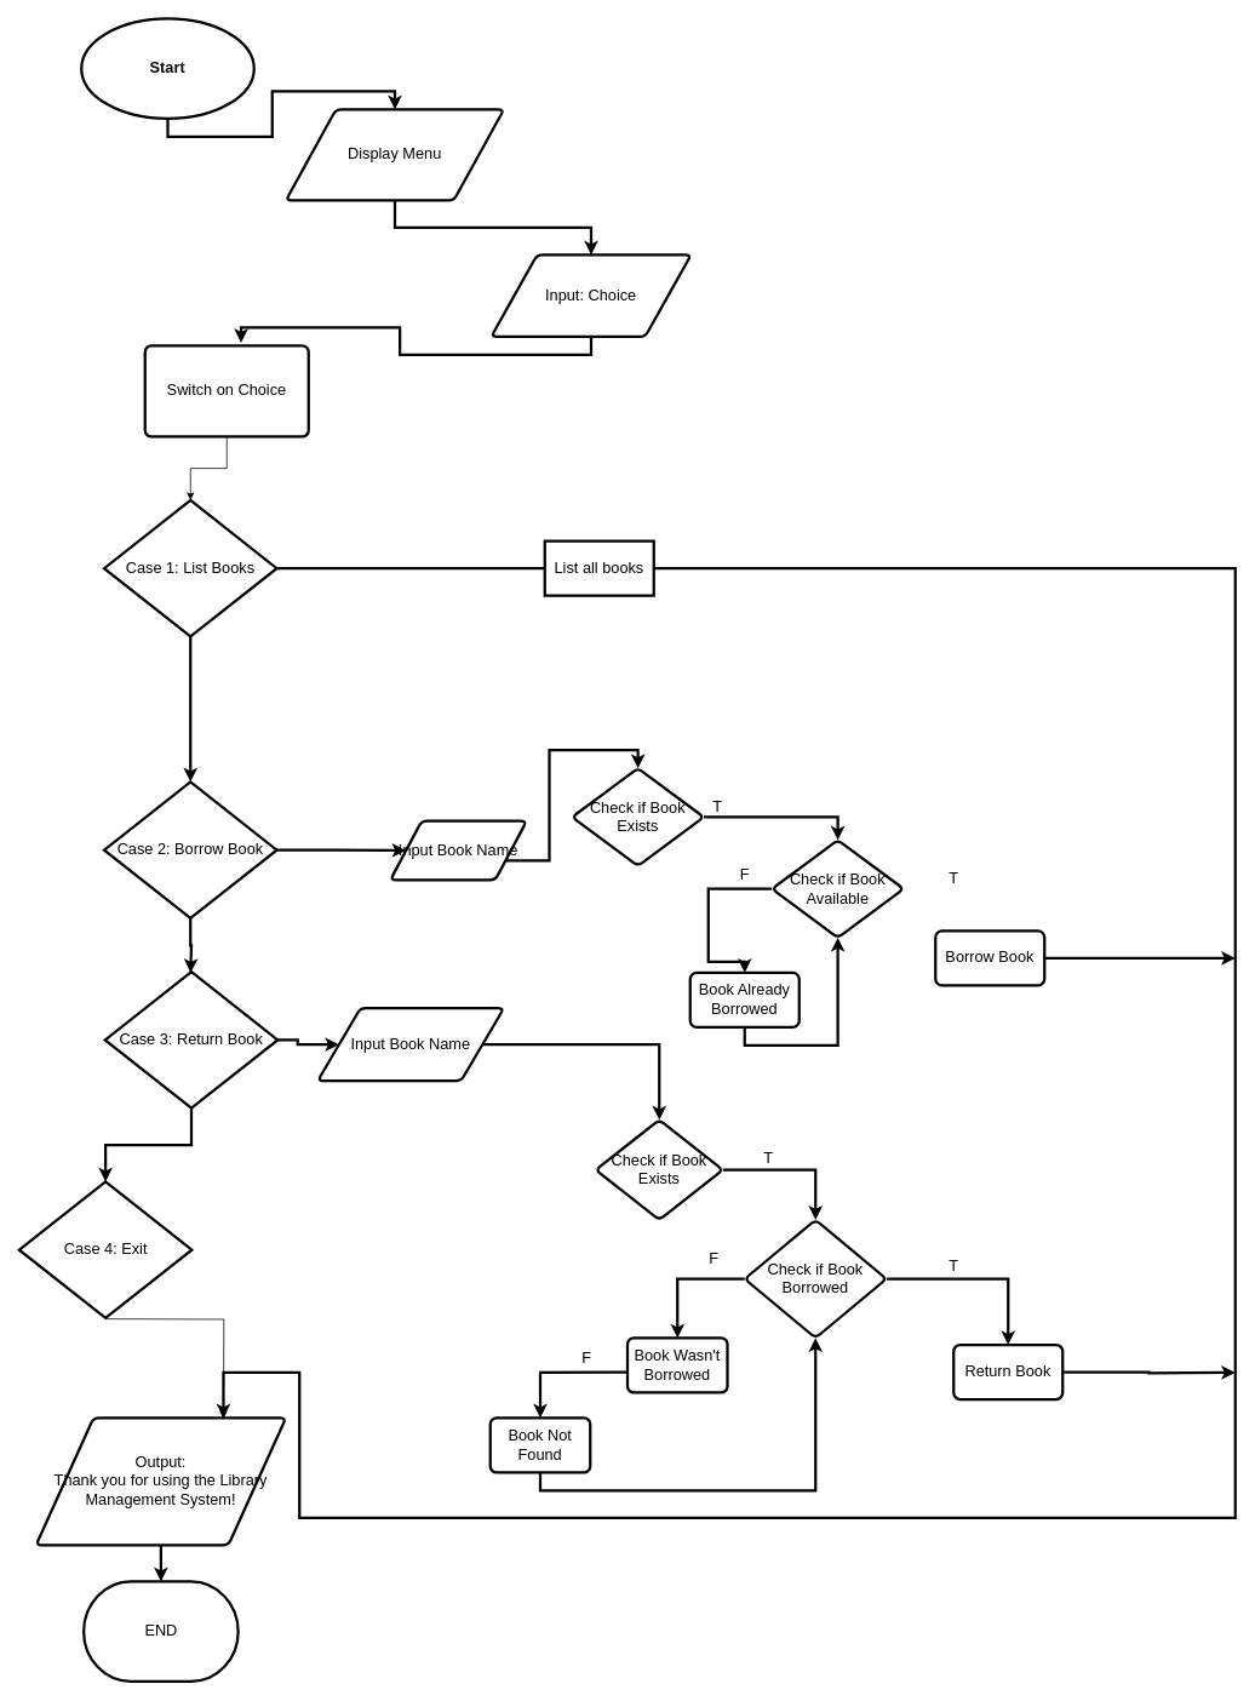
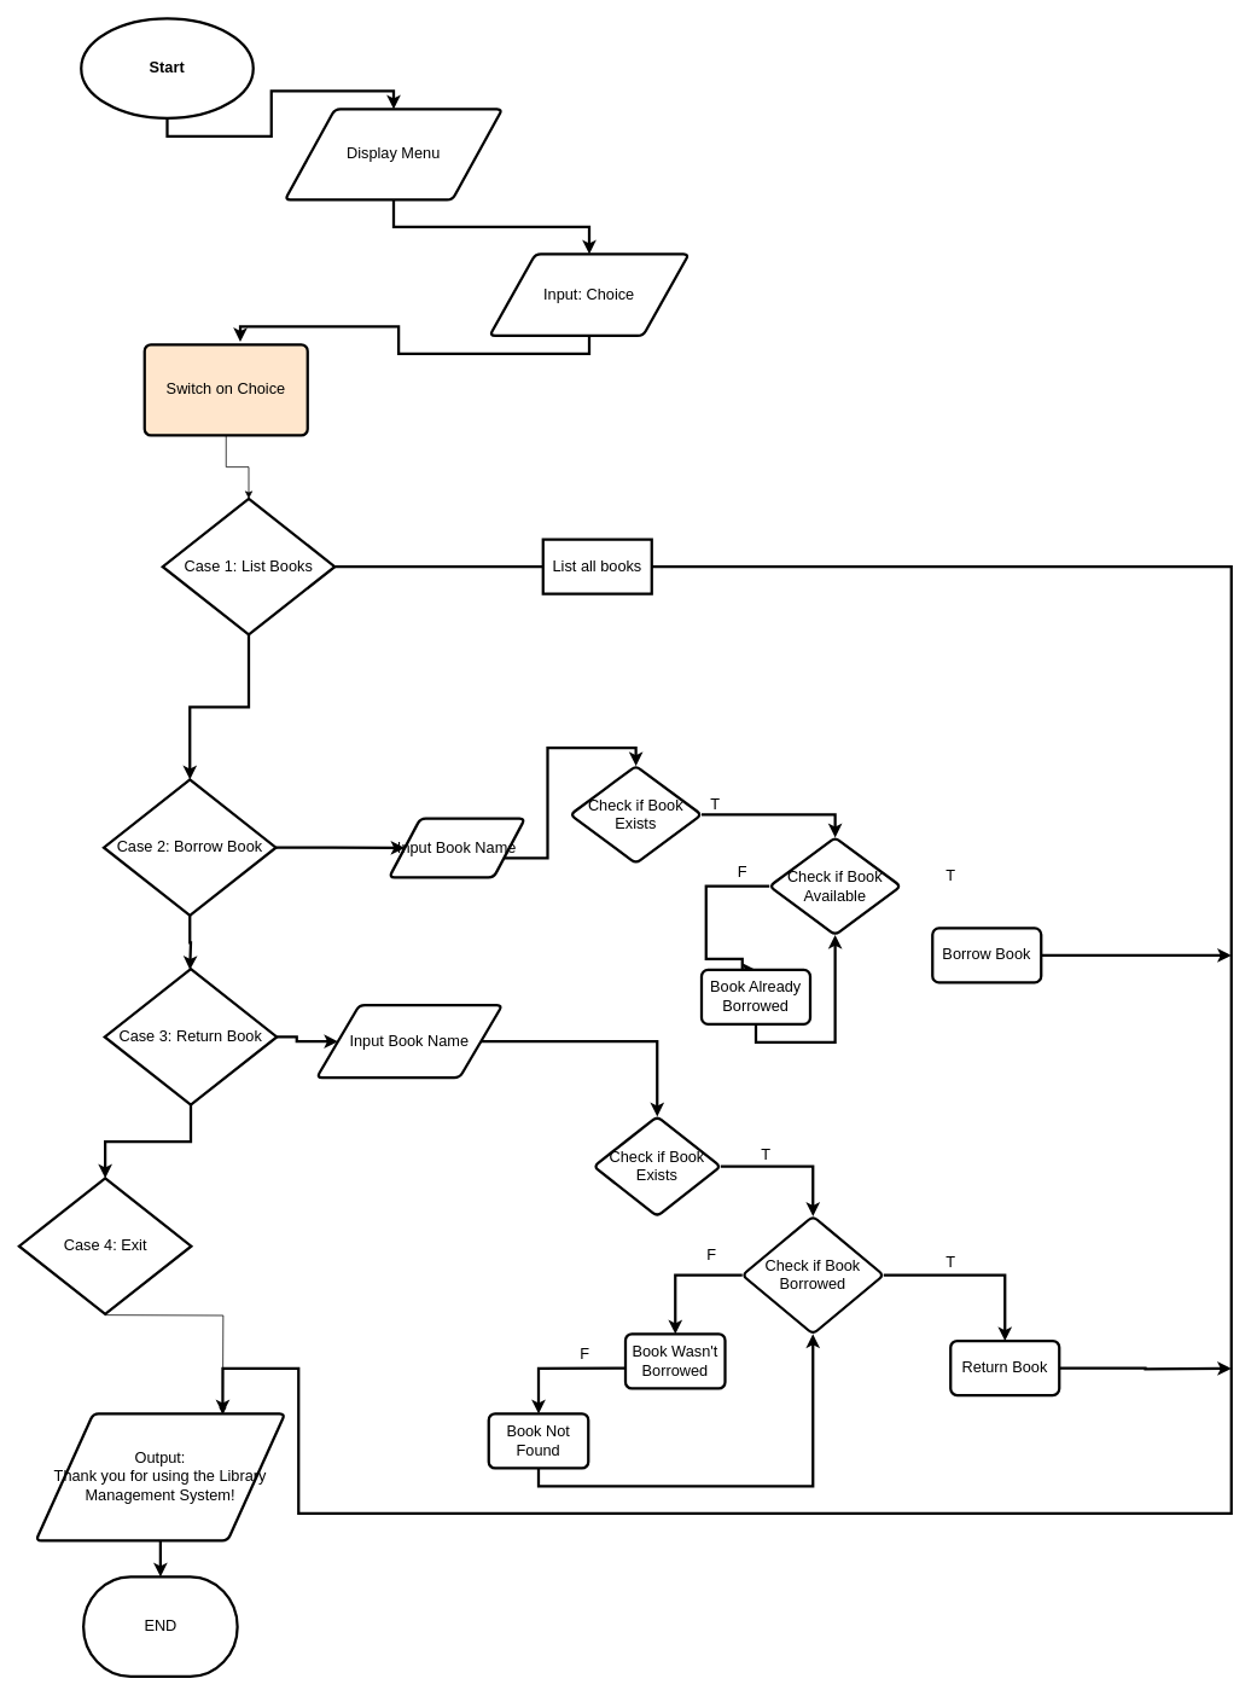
  <mxCell id="0" />
  <mxCell id="1" parent="0" />
  <mxCell id="2" style="edgeStyle=orthogonalEdgeStyle;rounded=0;orthogonalLoop=1;jettySize=auto;html=1;exitX=0.5;exitY=1;exitDx=0;exitDy=0;exitPerimeter=0;entryX=0.5;entryY=0;entryDx=0;entryDy=0;labelBackgroundColor=none;fontColor=default;strokeWidth=3;fontSize=17;" edge="1" parent="1" source="3" target="8"><mxGeometry relative="1" as="geometry" /></mxCell>
  <mxCell id="3" value="&lt;font style=&quot;font-size: 17px;&quot;&gt;&lt;b style=&quot;font-size: 17px;&quot;&gt;Start&lt;/b&gt;&lt;/font&gt;" style="strokeWidth=3;html=1;shape=mxgraph.flowchart.start_1;whiteSpace=wrap;labelBackgroundColor=none;fontSize=17;" vertex="1" parent="1"><mxGeometry x="89" y="20" width="190" height="110" as="geometry" /></mxCell>
  <mxCell id="4" value="Input: Choice" style="shape=parallelogram;html=1;strokeWidth=3;perimeter=parallelogramPerimeter;whiteSpace=wrap;rounded=1;arcSize=12;size=0.23;labelBackgroundColor=none;fontSize=17;" vertex="1" parent="1"><mxGeometry x="540" y="280" width="220" height="90" as="geometry" /></mxCell>
- <mxCell id="5" value="Switch on Choice" style="rounded=1;whiteSpace=wrap;html=1;absoluteArcSize=1;arcSize=14;strokeWidth=3;labelBackgroundColor=none;fontSize=17;" vertex="1" parent="1"><mxGeometry x="159" y="380" width="180" height="100" as="geometry" /></mxCell>
+ <mxCell id="5" value="Switch on Choice" style="rounded=1;whiteSpace=wrap;html=1;absoluteArcSize=1;arcSize=14;strokeWidth=3;labelBackgroundColor=none;fontSize=17;fillColor=#ffe6cc;" vertex="1" parent="1"><mxGeometry x="159" y="380" width="180" height="100" as="geometry" /></mxCell>
  <mxCell id="6" style="edgeStyle=orthogonalEdgeStyle;rounded=0;orthogonalLoop=1;jettySize=auto;html=1;exitX=0.5;exitY=1;exitDx=0;exitDy=0;entryX=0.587;entryY=-0.033;entryDx=0;entryDy=0;entryPerimeter=0;labelBackgroundColor=none;fontColor=default;strokeWidth=3;fontSize=17;" edge="1" parent="1" source="4" target="5"><mxGeometry relative="1" as="geometry" /></mxCell>
  <mxCell id="7" style="edgeStyle=orthogonalEdgeStyle;rounded=0;orthogonalLoop=1;jettySize=auto;html=1;exitX=0.5;exitY=1;exitDx=0;exitDy=0;entryX=0.5;entryY=0;entryDx=0;entryDy=0;labelBackgroundColor=none;fontColor=default;strokeWidth=3;fontSize=17;" edge="1" parent="1" source="8" target="4"><mxGeometry relative="1" as="geometry" /></mxCell>
  <mxCell id="8" value="Display Menu" style="shape=parallelogram;html=1;strokeWidth=3;perimeter=parallelogramPerimeter;whiteSpace=wrap;rounded=1;arcSize=12;size=0.23;labelBackgroundColor=none;fontSize=17;" vertex="1" parent="1"><mxGeometry x="314" y="120" width="240" height="100" as="geometry" /></mxCell>
  <mxCell id="9" value="" style="edgeStyle=orthogonalEdgeStyle;rounded=0;orthogonalLoop=1;jettySize=auto;html=1;labelBackgroundColor=none;fontColor=default;strokeWidth=3;fontSize=17;endArrow=none;" edge="1" parent="1" source="10" target="20"><mxGeometry relative="1" as="geometry" /></mxCell>
- <mxCell id="10" value="Case 1: List Books" style="strokeWidth=3;html=1;shape=mxgraph.flowchart.decision;whiteSpace=wrap;labelBackgroundColor=none;fontSize=17;" vertex="1" parent="1"><mxGeometry x="114" y="550" width="190" height="150" as="geometry" /></mxCell>
+ <mxCell id="10" value="Case 1: List Books" style="strokeWidth=3;html=1;shape=mxgraph.flowchart.decision;whiteSpace=wrap;labelBackgroundColor=none;fontSize=17;" vertex="1" parent="1"><mxGeometry x="179" y="550" width="190" height="150" as="geometry" /></mxCell>
  <mxCell id="11" style="edgeStyle=orthogonalEdgeStyle;rounded=0;orthogonalLoop=1;jettySize=auto;html=1;exitX=1;exitY=0.5;exitDx=0;exitDy=0;exitPerimeter=0;entryX=0;entryY=0.5;entryDx=0;entryDy=0;strokeWidth=3;fontSize=17;" edge="1" parent="1" source="13" target="22"><mxGeometry relative="1" as="geometry" /></mxCell>
  <mxCell id="12" style="edgeStyle=orthogonalEdgeStyle;rounded=0;orthogonalLoop=1;jettySize=auto;html=1;exitX=0.5;exitY=1;exitDx=0;exitDy=0;exitPerimeter=0;strokeWidth=3;fontSize=17;" edge="1" parent="1" source="13"><mxGeometry relative="1" as="geometry"><mxPoint x="209" y="1070" as="targetPoint" /><Array as="points"><mxPoint x="209" y="1040" /><mxPoint x="210" y="1070" /></Array></mxGeometry></mxCell>
  <mxCell id="13" value="Case 2: Borrow Book" style="strokeWidth=3;html=1;shape=mxgraph.flowchart.decision;whiteSpace=wrap;labelBackgroundColor=none;fontSize=17;" vertex="1" parent="1"><mxGeometry x="114" y="860" width="190" height="150" as="geometry" /></mxCell>
  <mxCell id="14" style="edgeStyle=orthogonalEdgeStyle;rounded=0;orthogonalLoop=1;jettySize=auto;html=1;exitX=1;exitY=0.5;exitDx=0;exitDy=0;exitPerimeter=0;entryX=0;entryY=0.5;entryDx=0;entryDy=0;strokeWidth=3;fontSize=17;" edge="1" parent="1" source="15" target="35"><mxGeometry relative="1" as="geometry" /></mxCell>
  <mxCell id="15" value="Case 3: Return Book" style="strokeWidth=3;html=1;shape=mxgraph.flowchart.decision;whiteSpace=wrap;labelBackgroundColor=none;fontSize=17;" vertex="1" parent="1"><mxGeometry x="115" y="1069" width="190" height="150" as="geometry" /></mxCell>
  <mxCell id="16" style="edgeStyle=orthogonalEdgeStyle;rounded=0;orthogonalLoop=1;jettySize=auto;html=1;exitX=0.5;exitY=1;exitDx=0;exitDy=0;exitPerimeter=0;entryX=0.75;entryY=0;entryDx=0;entryDy=0;" edge="1" parent="1"><mxGeometry relative="1" as="geometry"><mxPoint x="115.5" y="1451" as="sourcePoint" /><mxPoint x="245.25" y="1561" as="targetPoint" /></mxGeometry></mxCell>
  <mxCell id="17" value="Case 4: Exit" style="strokeWidth=3;html=1;shape=mxgraph.flowchart.decision;whiteSpace=wrap;labelBackgroundColor=none;fontSize=17;" vertex="1" parent="1"><mxGeometry x="20.5" y="1300" width="190" height="150" as="geometry" /></mxCell>
  <mxCell id="18" style="edgeStyle=orthogonalEdgeStyle;rounded=0;orthogonalLoop=1;jettySize=auto;html=1;exitX=0.5;exitY=1;exitDx=0;exitDy=0;exitPerimeter=0;entryX=0.5;entryY=0;entryDx=0;entryDy=0;entryPerimeter=0;labelBackgroundColor=none;fontColor=default;strokeWidth=3;fontSize=17;" edge="1" parent="1" source="15" target="17"><mxGeometry relative="1" as="geometry" /></mxCell>
  <mxCell id="19" style="edgeStyle=orthogonalEdgeStyle;rounded=0;orthogonalLoop=1;jettySize=auto;html=1;exitX=1;exitY=0.5;exitDx=0;exitDy=0;entryX=0.75;entryY=0;entryDx=0;entryDy=0;strokeWidth=3;fontSize=17;" edge="1" parent="1" source="20" target="37"><mxGeometry relative="1" as="geometry"><Array as="points"><mxPoint x="1359" y="625" /><mxPoint x="1359" y="1670" /><mxPoint x="329" y="1670" /><mxPoint x="329" y="1510" /><mxPoint x="245" y="1510" /></Array></mxGeometry></mxCell>
  <mxCell id="20" value="List all books" style="whiteSpace=wrap;html=1;strokeWidth=3;labelBackgroundColor=none;fontSize=17;" vertex="1" parent="1"><mxGeometry x="599" y="595" width="120" height="60" as="geometry" /></mxCell>
  <mxCell id="21" style="edgeStyle=orthogonalEdgeStyle;rounded=0;orthogonalLoop=1;jettySize=auto;html=1;exitX=1;exitY=0.75;exitDx=0;exitDy=0;entryX=0.5;entryY=0;entryDx=0;entryDy=0;strokeWidth=3;fontSize=17;" edge="1" parent="1" source="22" target="24"><mxGeometry relative="1" as="geometry" /></mxCell>
  <mxCell id="22" value="Input Book Name" style="shape=parallelogram;html=1;strokeWidth=3;perimeter=parallelogramPerimeter;whiteSpace=wrap;rounded=1;arcSize=12;size=0.23;labelBackgroundColor=none;fontSize=17;" vertex="1" parent="1"><mxGeometry x="429" y="903" width="150" height="65" as="geometry" /></mxCell>
  <mxCell id="23" style="edgeStyle=orthogonalEdgeStyle;rounded=0;orthogonalLoop=1;jettySize=auto;html=1;exitX=1;exitY=0.5;exitDx=0;exitDy=0;entryX=0.5;entryY=0;entryDx=0;entryDy=0;labelBackgroundColor=none;fontColor=default;strokeWidth=3;fontSize=17;" edge="1" parent="1" source="24" target="26"><mxGeometry relative="1" as="geometry" /></mxCell>
  <mxCell id="24" value="Check if Book Exists" style="rhombus;whiteSpace=wrap;html=1;strokeWidth=3;rounded=1;arcSize=12;labelBackgroundColor=none;fontSize=17;" vertex="1" parent="1"><mxGeometry x="629" y="845" width="145" height="107.5" as="geometry" /></mxCell>
  <mxCell id="25" style="edgeStyle=orthogonalEdgeStyle;rounded=0;orthogonalLoop=1;jettySize=auto;html=1;exitX=0;exitY=0.5;exitDx=0;exitDy=0;entryX=0.5;entryY=0;entryDx=0;entryDy=0;strokeWidth=3;fontSize=17;" edge="1" parent="1" source="26" target="28"><mxGeometry relative="1" as="geometry"><Array as="points"><mxPoint x="779" y="978" /><mxPoint x="779" y="1058" /><mxPoint x="819" y="1058" /></Array></mxGeometry></mxCell>
  <mxCell id="26" value="Check if Book Available" style="rhombus;whiteSpace=wrap;html=1;strokeWidth=3;rounded=1;arcSize=12;labelBackgroundColor=none;fontSize=17;" vertex="1" parent="1"><mxGeometry x="849" y="924" width="145" height="107.5" as="geometry" /></mxCell>
  <mxCell id="27" style="edgeStyle=orthogonalEdgeStyle;rounded=0;orthogonalLoop=1;jettySize=auto;html=1;exitX=0.5;exitY=1;exitDx=0;exitDy=0;entryX=0.5;entryY=1;entryDx=0;entryDy=0;strokeWidth=3;fontSize=17;" edge="1" parent="1" source="28" target="26"><mxGeometry relative="1" as="geometry" /></mxCell>
- <mxCell id="28" value="Book Already Borrowed" style="whiteSpace=wrap;html=1;strokeWidth=3;rounded=1;arcSize=12;labelBackgroundColor=none;fontSize=17;" vertex="1" parent="1"><mxGeometry x="759" y="1070" width="120" height="60" as="geometry" /></mxCell>
+ <mxCell id="28" value="Book Already Borrowed" style="whiteSpace=wrap;html=1;strokeWidth=3;rounded=1;arcSize=12;labelBackgroundColor=none;fontSize=17;" vertex="1" parent="1"><mxGeometry x="774" y="1070" width="120" height="60" as="geometry" /></mxCell>
  <mxCell id="29" style="edgeStyle=orthogonalEdgeStyle;rounded=0;orthogonalLoop=1;jettySize=auto;html=1;exitX=1;exitY=0.5;exitDx=0;exitDy=0;strokeWidth=3;fontSize=17;" edge="1" parent="1" source="30"><mxGeometry relative="1" as="geometry"><mxPoint x="1359" y="1054" as="targetPoint" /></mxGeometry></mxCell>
  <mxCell id="30" value=" Borrow Book" style="whiteSpace=wrap;html=1;strokeWidth=3;rounded=1;arcSize=12;labelBackgroundColor=none;fontSize=17;" vertex="1" parent="1"><mxGeometry x="1029" y="1024" width="120" height="60" as="geometry" /></mxCell>
  <mxCell id="31" value="T" style="text;html=1;align=center;verticalAlign=middle;resizable=0;points=[];autosize=1;strokeColor=none;fillColor=none;strokeWidth=3;fontSize=17;" vertex="1" parent="1"><mxGeometry x="774" y="873" width="30" height="30" as="geometry" /></mxCell>
  <mxCell id="32" value="T" style="text;html=1;align=center;verticalAlign=middle;resizable=0;points=[];autosize=1;strokeColor=none;fillColor=none;strokeWidth=3;fontSize=17;" vertex="1" parent="1"><mxGeometry x="1034" y="952" width="30" height="30" as="geometry" /></mxCell>
  <mxCell id="33" style="edgeStyle=orthogonalEdgeStyle;rounded=0;orthogonalLoop=1;jettySize=auto;html=1;exitX=0.5;exitY=1;exitDx=0;exitDy=0;exitPerimeter=0;entryX=0.5;entryY=0;entryDx=0;entryDy=0;entryPerimeter=0;strokeWidth=3;fontSize=17;" edge="1" parent="1" source="10" target="13"><mxGeometry relative="1" as="geometry" /></mxCell>
  <mxCell id="34" value="" style="edgeStyle=orthogonalEdgeStyle;rounded=0;orthogonalLoop=1;jettySize=auto;html=1;strokeWidth=3;fontSize=17;" edge="1" parent="1" source="35" target="39"><mxGeometry relative="1" as="geometry" /></mxCell>
  <mxCell id="35" value="Input Book Name" style="shape=parallelogram;html=1;strokeWidth=3;perimeter=parallelogramPerimeter;whiteSpace=wrap;rounded=1;arcSize=12;size=0.23;fontSize=17;" vertex="1" parent="1"><mxGeometry x="349" y="1109" width="205" height="80" as="geometry" /></mxCell>
  <mxCell id="36" value="END" style="strokeWidth=3;html=1;shape=mxgraph.flowchart.terminator;whiteSpace=wrap;fontSize=17;" vertex="1" parent="1"><mxGeometry x="91.5" y="1740" width="170" height="110" as="geometry" /></mxCell>
  <mxCell id="37" value="Output:&lt;br style=&quot;font-size: 17px;&quot;&gt;Thank you for using the Library Management System!" style="shape=parallelogram;html=1;strokeWidth=3;perimeter=parallelogramPerimeter;whiteSpace=wrap;rounded=1;arcSize=12;size=0.23;fontSize=17;" vertex="1" parent="1"><mxGeometry x="39" y="1560" width="275" height="140" as="geometry" /></mxCell>
  <mxCell id="38" style="edgeStyle=orthogonalEdgeStyle;rounded=0;orthogonalLoop=1;jettySize=auto;html=1;exitX=1;exitY=0.5;exitDx=0;exitDy=0;entryX=0.5;entryY=0;entryDx=0;entryDy=0;strokeWidth=3;fontSize=17;" edge="1" parent="1" source="39" target="42"><mxGeometry relative="1" as="geometry" /></mxCell>
  <mxCell id="39" value="Check if Book Exists" style="rhombus;whiteSpace=wrap;html=1;strokeWidth=3;rounded=1;arcSize=12;fontSize=17;" vertex="1" parent="1"><mxGeometry x="655" y="1232" width="140" height="110" as="geometry" /></mxCell>
  <mxCell id="40" style="edgeStyle=orthogonalEdgeStyle;rounded=0;orthogonalLoop=1;jettySize=auto;html=1;exitX=0;exitY=0.5;exitDx=0;exitDy=0;entryX=0.5;entryY=0;entryDx=0;entryDy=0;strokeWidth=3;fontSize=17;" edge="1" parent="1" source="42" target="52"><mxGeometry relative="1" as="geometry"><mxPoint x="764" y="1454.5" as="targetPoint" /></mxGeometry></mxCell>
  <mxCell id="41" value="" style="edgeStyle=orthogonalEdgeStyle;rounded=0;orthogonalLoop=1;jettySize=auto;html=1;strokeWidth=3;fontSize=17;" edge="1" parent="1" source="42" target="50"><mxGeometry relative="1" as="geometry" /></mxCell>
  <mxCell id="42" value="Check if Book Borrowed" style="rhombus;whiteSpace=wrap;html=1;strokeWidth=3;rounded=1;arcSize=12;fontSize=17;" vertex="1" parent="1"><mxGeometry x="819" y="1342" width="156" height="130" as="geometry" /></mxCell>
  <mxCell id="43" value="T" style="text;html=1;align=center;verticalAlign=middle;resizable=0;points=[];autosize=1;strokeColor=none;fillColor=none;strokeWidth=3;fontSize=17;" vertex="1" parent="1"><mxGeometry x="830" y="1260" width="30" height="30" as="geometry" /></mxCell>
  <mxCell id="44" style="edgeStyle=orthogonalEdgeStyle;rounded=0;orthogonalLoop=1;jettySize=auto;html=1;exitX=0;exitY=0.5;exitDx=0;exitDy=0;entryX=0.5;entryY=0;entryDx=0;entryDy=0;strokeWidth=3;fontSize=17;" edge="1" parent="1" target="54"><mxGeometry relative="1" as="geometry"><mxPoint x="689" y="1509.5" as="sourcePoint" /><mxPoint x="589.5" y="1542" as="targetPoint" /></mxGeometry></mxCell>
  <mxCell id="45" value="F" style="text;html=1;align=center;verticalAlign=middle;resizable=0;points=[];autosize=1;strokeColor=none;fillColor=none;strokeWidth=3;fontSize=17;" vertex="1" parent="1"><mxGeometry x="630" y="1480" width="30" height="30" as="geometry" /></mxCell>
  <mxCell id="46" value="F" style="text;html=1;align=center;verticalAlign=middle;resizable=0;points=[];autosize=1;strokeColor=none;fillColor=none;strokeWidth=3;fontSize=17;" vertex="1" parent="1"><mxGeometry x="770" y="1370" width="30" height="30" as="geometry" /></mxCell>
  <mxCell id="47" style="edgeStyle=orthogonalEdgeStyle;rounded=0;orthogonalLoop=1;jettySize=auto;html=1;exitX=0.5;exitY=1;exitDx=0;exitDy=0;entryX=0.5;entryY=0;entryDx=0;entryDy=0;entryPerimeter=0;strokeWidth=3;fontSize=17;" edge="1" parent="1" source="37" target="36"><mxGeometry relative="1" as="geometry" /></mxCell>
  <mxCell id="48" value="F" style="text;html=1;align=center;verticalAlign=middle;resizable=0;points=[];autosize=1;strokeColor=none;fillColor=none;strokeWidth=3;fontSize=17;" vertex="1" parent="1"><mxGeometry x="804" y="948" width="30" height="30" as="geometry" /></mxCell>
  <mxCell id="49" style="edgeStyle=orthogonalEdgeStyle;rounded=0;orthogonalLoop=1;jettySize=auto;html=1;exitX=1;exitY=0.5;exitDx=0;exitDy=0;strokeWidth=3;fontSize=17;" edge="1" parent="1" source="50"><mxGeometry relative="1" as="geometry"><mxPoint x="1359" y="1510" as="targetPoint" /></mxGeometry></mxCell>
  <mxCell id="50" value="Return Book" style="whiteSpace=wrap;html=1;strokeWidth=3;rounded=1;arcSize=12;fontSize=17;" vertex="1" parent="1"><mxGeometry x="1049" y="1479.5" width="120" height="60" as="geometry" /></mxCell>
  <mxCell id="51" value="T" style="text;html=1;align=center;verticalAlign=middle;resizable=0;points=[];autosize=1;strokeColor=none;fillColor=none;strokeWidth=3;fontSize=17;" vertex="1" parent="1"><mxGeometry x="1034" y="1378" width="30" height="30" as="geometry" /></mxCell>
  <mxCell id="52" value="Book Wasn't Borrowed" style="rounded=1;whiteSpace=wrap;html=1;absoluteArcSize=1;arcSize=14;strokeWidth=3;fontSize=17;" vertex="1" parent="1"><mxGeometry x="690" y="1472" width="110" height="60" as="geometry" /></mxCell>
  <mxCell id="53" style="edgeStyle=orthogonalEdgeStyle;rounded=0;orthogonalLoop=1;jettySize=auto;html=1;exitX=0.5;exitY=1;exitDx=0;exitDy=0;entryX=0.5;entryY=1;entryDx=0;entryDy=0;strokeWidth=3;fontSize=17;" edge="1" parent="1" source="54" target="42"><mxGeometry relative="1" as="geometry" /></mxCell>
  <mxCell id="54" value="Book Not Found" style="rounded=1;whiteSpace=wrap;html=1;absoluteArcSize=1;arcSize=14;strokeWidth=3;fontSize=17;" vertex="1" parent="1"><mxGeometry x="539" y="1560" width="110" height="60" as="geometry" /></mxCell>
  <mxCell id="55" style="edgeStyle=orthogonalEdgeStyle;rounded=0;orthogonalLoop=1;jettySize=auto;html=1;exitX=0.5;exitY=1;exitDx=0;exitDy=0;entryX=0.5;entryY=0;entryDx=0;entryDy=0;entryPerimeter=0;" edge="1" parent="1" source="5" target="10"><mxGeometry relative="1" as="geometry" /></mxCell>
